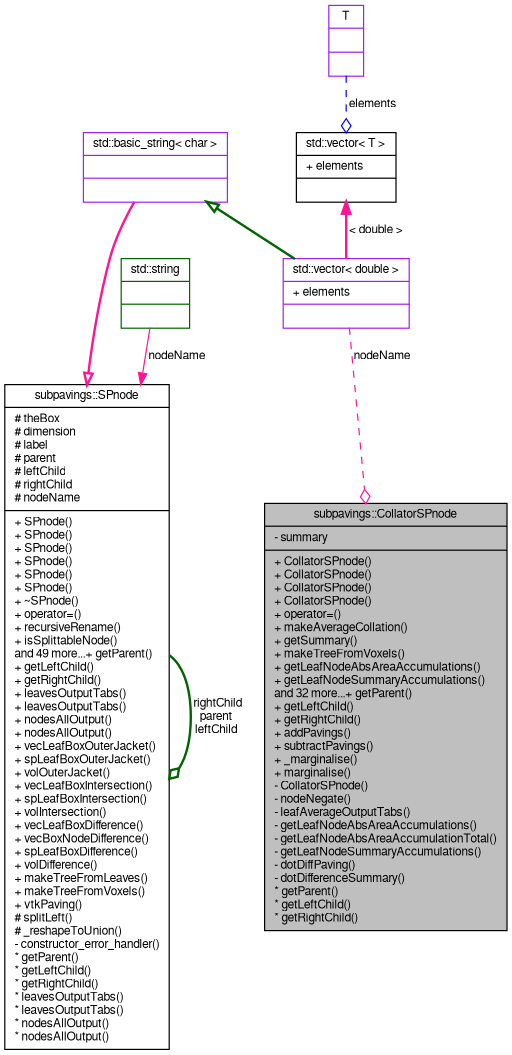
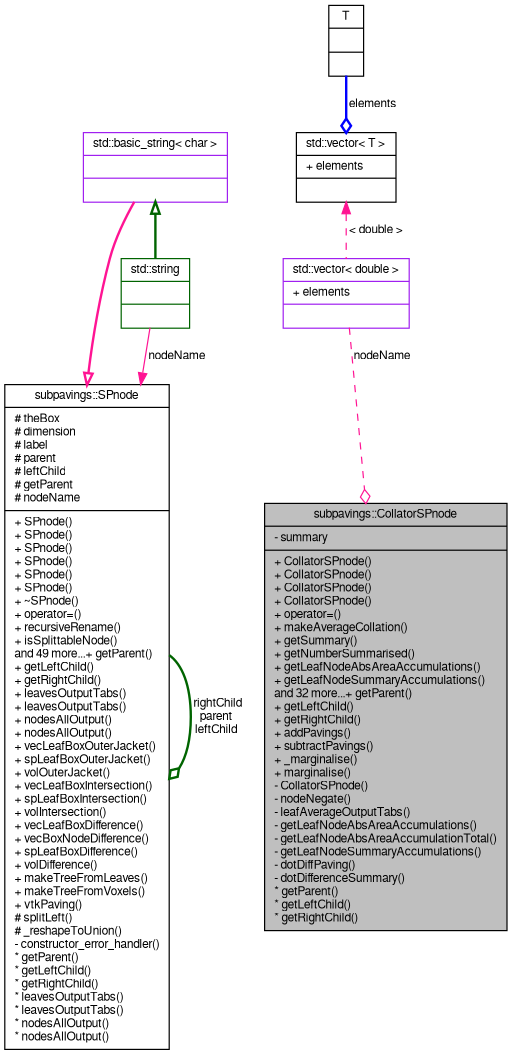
  digraph {
    node [color=black fillcolor=white fontname=FreeSans fontsize=10 shape=record style=filled]
    edge [color=deeppink fontname=FreeSans fontsize=10 labelfontname=FreeSans labelfontsize=10 style=bold]
-   n1 [fillcolor=grey75 fontcolor=black height=0.2 label="{subpavings::CollatorSPnode\n|- summary\l|+ CollatorSPnode()\l+ CollatorSPnode()\l+ CollatorSPnode()\l+ CollatorSPnode()\l+ operator=()\l+ makeAverageCollation()\l+ getSummary()\l+ makeTreeFromVoxels()\l+ getLeafNodeAbsAreaAccumulations()\l+ getLeafNodeSummaryAccumulations()\land 32 more...+ getParent()\l+ getLeftChild()\l+ getRightChild()\l+ addPavings()\l+ subtractPavings()\l+ _marginalise()\l+ marginalise()\l- CollatorSPnode()\l- nodeNegate()\l- leafAverageOutputTabs()\l- getLeafNodeAbsAreaAccumulations()\l- getLeafNodeAbsAreaAccumulationTotal()\l- getLeafNodeSummaryAccumulations()\l- dotDiffPaving()\l- dotDifferenceSummary()\l* getParent()\l* getLeftChild()\l* getRightChild()\l}" width=0.4]
-   n2 [height=0.2 label="{subpavings::SPnode\n|# theBox\l# dimension\l# label\l# parent\l# leftChild\l# rightChild\l# nodeName\l|+ SPnode()\l+ SPnode()\l+ SPnode()\l+ SPnode()\l+ SPnode()\l+ SPnode()\l+ ~SPnode()\l+ operator=()\l+ recursiveRename()\l+ isSplittableNode()\land 49 more...+ getParent()\l+ getLeftChild()\l+ getRightChild()\l+ leavesOutputTabs()\l+ leavesOutputTabs()\l+ nodesAllOutput()\l+ nodesAllOutput()\l+ vecLeafBoxOuterJacket()\l+ spLeafBoxOuterJacket()\l+ volOuterJacket()\l+ vecLeafBoxIntersection()\l+ spLeafBoxIntersection()\l+ volIntersection()\l+ vecLeafBoxDifference()\l+ vecBoxNodeDifference()\l+ spLeafBoxDifference()\l+ volDifference()\l+ makeTreeFromLeaves()\l+ makeTreeFromVoxels()\l+ vtkPaving()\l# splitLeft()\l# _reshapeToUnion()\l- constructor_error_handler()\l* getParent()\l* getLeftChild()\l* getRightChild()\l* leavesOutputTabs()\l* leavesOutputTabs()\l* nodesAllOutput()\l* nodesAllOutput()\l}" width=0.4]
+   n1 [fillcolor=grey75 fontcolor=black height=0.2 label="{subpavings::CollatorSPnode\n|- summary\l|+ CollatorSPnode()\l+ CollatorSPnode()\l+ CollatorSPnode()\l+ CollatorSPnode()\l+ operator=()\l+ makeAverageCollation()\l+ getSummary()\l+ getNumberSummarised()\l+ getLeafNodeAbsAreaAccumulations()\l+ getLeafNodeSummaryAccumulations()\land 32 more...+ getParent()\l+ getLeftChild()\l+ getRightChild()\l+ addPavings()\l+ subtractPavings()\l+ _marginalise()\l+ marginalise()\l- CollatorSPnode()\l- nodeNegate()\l- leafAverageOutputTabs()\l- getLeafNodeAbsAreaAccumulations()\l- getLeafNodeAbsAreaAccumulationTotal()\l- getLeafNodeSummaryAccumulations()\l- dotDiffPaving()\l- dotDifferenceSummary()\l* getParent()\l* getLeftChild()\l* getRightChild()\l}" width=0.4]
+   n2 [height=0.2 label="{subpavings::SPnode\n|# theBox\l# dimension\l# label\l# parent\l# leftChild\l# getParent\l# nodeName\l|+ SPnode()\l+ SPnode()\l+ SPnode()\l+ SPnode()\l+ SPnode()\l+ SPnode()\l+ ~SPnode()\l+ operator=()\l+ recursiveRename()\l+ isSplittableNode()\land 49 more...+ getParent()\l+ getLeftChild()\l+ getRightChild()\l+ leavesOutputTabs()\l+ leavesOutputTabs()\l+ nodesAllOutput()\l+ nodesAllOutput()\l+ vecLeafBoxOuterJacket()\l+ spLeafBoxOuterJacket()\l+ volOuterJacket()\l+ vecLeafBoxIntersection()\l+ spLeafBoxIntersection()\l+ volIntersection()\l+ vecLeafBoxDifference()\l+ vecBoxNodeDifference()\l+ spLeafBoxDifference()\l+ volDifference()\l+ makeTreeFromLeaves()\l+ makeTreeFromVoxels()\l+ vtkPaving()\l# splitLeft()\l# _reshapeToUnion()\l- constructor_error_handler()\l* getParent()\l* getLeftChild()\l* getRightChild()\l* leavesOutputTabs()\l* leavesOutputTabs()\l* nodesAllOutput()\l* nodesAllOutput()\l}" width=0.4]
    n3 [color=purple height=0.2 label="{std::basic_string\< char \>\n||}" width=0.4]
    n4 [color=darkgreen height=0.2 label="{std::string\n||}" width=0.4]
    n5 [color=purple height=0.2 label="{std::vector\< double \>\n|+ elements\l|}" width=0.4]
    n6 [height=0.2 label="{std::vector\< T \>\n|+ elements\l|}" width=0.4]
-   n7 [color=purple height=0.2 label="{T\n||}" width=0.4]
+   n7 [height=0.2 label="{T\n||}" width=0.4]
    n2 -> n2 [arrowhead=odiamond color=darkgreen label=" rightChild\nparent\nleftChild"]
    n2 -> n3 [arrowtail=onormal dir=back]
-   n3 -> n5 [arrowtail=onormal color=darkgreen dir=back]
+   n3 -> n4 [arrowtail=onormal color=darkgreen dir=back]
    n4 -> n2 [arrowhead=normal label=" nodeName" style=solid]
    n5 -> n1 [arrowhead=odiamond label=" nodeName" style=dashed]
-   n6 -> n5 [dir=back label=" \< double \>"]
-   n7 -> n6 [arrowhead=odiamond color=blue label=" elements" style=dashed]
+   n6 -> n5 [dir=back label=" \< double \>" style=dashed]
+   n7 -> n6 [arrowhead=odiamond color=blue label=" elements"]
  }
